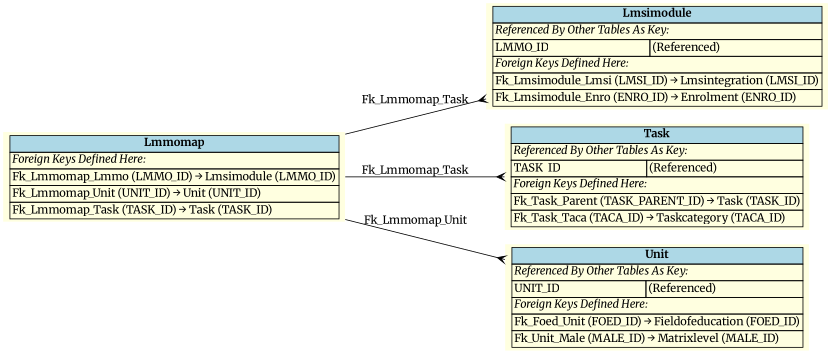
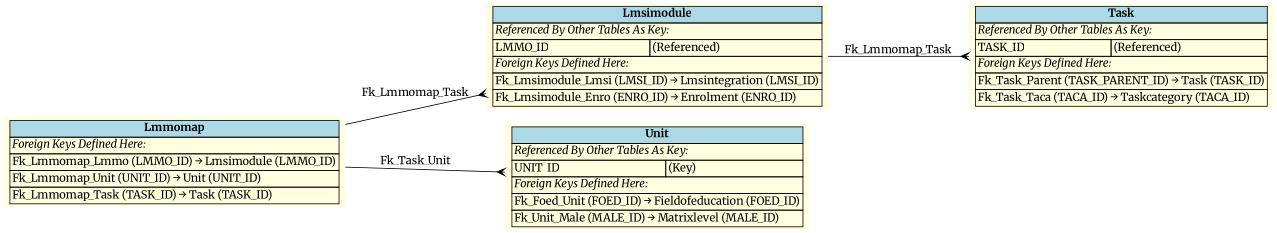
  digraph {
    fontname=Merriweather
    rankdir=LR
    node [fillcolor=lightyellow fontname=Merriweather shape=plaintext style=filled]
    edge [arrowhead=crow arrowtail=none dir=both fontname=Merriweather labelfontsize=10]
    n1 [label=<     <TABLE BORDER="0" CELLBORDER="1" CELLSPACING="0" BGCOLOR="lightyellow">       <TR><TD COLSPAN="2" BGCOLOR="lightblue"><B>Lmmomap</B></TD></TR>       <TR><TD COLSPAN="2" ALIGN="LEFT"><I>Foreign Keys Defined Here:</I></TD></TR>       <TR><TD ALIGN="LEFT" COLSPAN="2">Fk_Lmmomap_Lmmo (LMMO_ID) &rarr; Lmsimodule (LMMO_ID)</TD></TR>       <TR><TD ALIGN="LEFT" COLSPAN="2">Fk_Lmmomap_Unit (UNIT_ID) &rarr; Unit (UNIT_ID)</TD></TR>       <TR><TD ALIGN="LEFT" COLSPAN="2">Fk_Lmmomap_Task (TASK_ID) &rarr; Task (TASK_ID)</TD></TR>     </TABLE>     >]
    n2 [label=<     <TABLE BORDER="0" CELLBORDER="1" CELLSPACING="0" BGCOLOR="lightyellow">       <TR><TD COLSPAN="2" BGCOLOR="lightblue"><B>Lmsimodule</B></TD></TR>       <TR><TD COLSPAN="2" ALIGN="LEFT"><I>Referenced By Other Tables As Key:</I></TD></TR>       <TR><TD ALIGN="LEFT">LMMO_ID</TD><TD ALIGN="LEFT">(Referenced)</TD></TR>       <TR><TD COLSPAN="2" ALIGN="LEFT"><I>Foreign Keys Defined Here:</I></TD></TR>       <TR><TD ALIGN="LEFT" COLSPAN="2">Fk_Lmsimodule_Lmsi (LMSI_ID) &rarr; Lmsintegration (LMSI_ID)</TD></TR>       <TR><TD ALIGN="LEFT" COLSPAN="2">Fk_Lmsimodule_Enro (ENRO_ID) &rarr; Enrolment (ENRO_ID)</TD></TR>     </TABLE>     >]
    n3 [label=<     <TABLE BORDER="0" CELLBORDER="1" CELLSPACING="0" BGCOLOR="lightyellow">       <TR><TD COLSPAN="2" BGCOLOR="lightblue"><B>Task</B></TD></TR>       <TR><TD COLSPAN="2" ALIGN="LEFT"><I>Referenced By Other Tables As Key:</I></TD></TR>       <TR><TD ALIGN="LEFT">TASK_ID</TD><TD ALIGN="LEFT">(Referenced)</TD></TR>       <TR><TD COLSPAN="2" ALIGN="LEFT"><I>Foreign Keys Defined Here:</I></TD></TR>       <TR><TD ALIGN="LEFT" COLSPAN="2">Fk_Task_Parent (TASK_PARENT_ID) &rarr; Task (TASK_ID)</TD></TR>       <TR><TD ALIGN="LEFT" COLSPAN="2">Fk_Task_Taca (TACA_ID) &rarr; Taskcategory (TACA_ID)</TD></TR>     </TABLE>     >]
-   n4 [label=<     <TABLE BORDER="0" CELLBORDER="1" CELLSPACING="0" BGCOLOR="lightyellow">       <TR><TD COLSPAN="2" BGCOLOR="lightblue"><B>Unit</B></TD></TR>       <TR><TD COLSPAN="2" ALIGN="LEFT"><I>Referenced By Other Tables As Key:</I></TD></TR>       <TR><TD ALIGN="LEFT">UNIT_ID</TD><TD ALIGN="LEFT">(Referenced)</TD></TR>       <TR><TD COLSPAN="2" ALIGN="LEFT"><I>Foreign Keys Defined Here:</I></TD></TR>       <TR><TD ALIGN="LEFT" COLSPAN="2">Fk_Foed_Unit (FOED_ID) &rarr; Fieldofeducation (FOED_ID)</TD></TR>       <TR><TD ALIGN="LEFT" COLSPAN="2">Fk_Unit_Male (MALE_ID) &rarr; Matrixlevel (MALE_ID)</TD></TR>     </TABLE>     >]
+   n4 [label=<     <TABLE BORDER="0" CELLBORDER="1" CELLSPACING="0" BGCOLOR="lightyellow">       <TR><TD COLSPAN="2" BGCOLOR="lightblue"><B>Unit</B></TD></TR>       <TR><TD COLSPAN="2" ALIGN="LEFT"><I>Referenced By Other Tables As Key:</I></TD></TR>       <TR><TD ALIGN="LEFT">UNIT_ID</TD><TD ALIGN="LEFT">(Key)</TD></TR>       <TR><TD COLSPAN="2" ALIGN="LEFT"><I>Foreign Keys Defined Here:</I></TD></TR>       <TR><TD ALIGN="LEFT" COLSPAN="2">Fk_Foed_Unit (FOED_ID) &rarr; Fieldofeducation (FOED_ID)</TD></TR>       <TR><TD ALIGN="LEFT" COLSPAN="2">Fk_Unit_Male (MALE_ID) &rarr; Matrixlevel (MALE_ID)</TD></TR>     </TABLE>     >]
    n1 -> n2 [label=" Fk_Lmmomap_Task "]
-   n1 -> n3 [label=" Fk_Lmmomap_Task "]
-   n1 -> n4 [label=" Fk_Lmmomap_Unit "]
+   n2 -> n3 [label=" Fk_Lmmomap_Task "]
+   n1 -> n4 [label=" Fk_Task_Unit "]
  }
